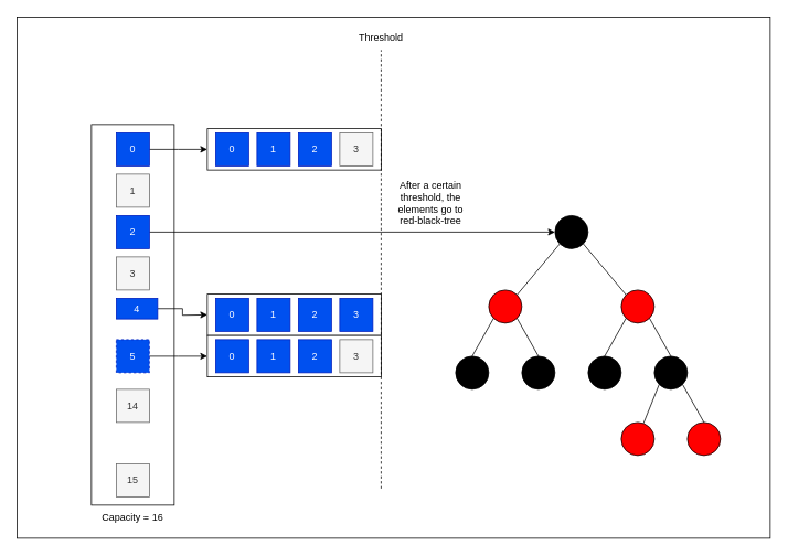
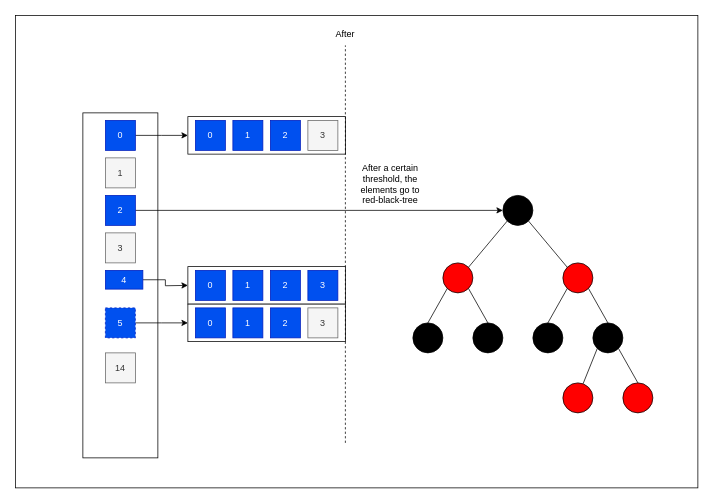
  <mxCell id="0" />
  <mxCell id="1" parent="0" />
  <mxCell id="2" value="" style="rounded=0;whiteSpace=wrap;html=1;align=center;" parent="1" vertex="1"><mxGeometry x="110" y="150" width="100" height="460" as="geometry" /></mxCell>
  <mxCell id="3" style="edgeStyle=orthogonalEdgeStyle;rounded=0;orthogonalLoop=1;jettySize=auto;html=1;exitX=1;exitY=0.5;exitDx=0;exitDy=0;entryX=0;entryY=0.5;entryDx=0;entryDy=0;" parent="1" source="4" edge="1"><mxGeometry relative="1" as="geometry"><mxPoint x="250" y="180" as="targetPoint" /></mxGeometry></mxCell>
  <mxCell id="4" value="0" style="whiteSpace=wrap;html=1;aspect=fixed;rounded=0;align=center;fillColor=#0050ef;strokeColor=#001DBC;fontColor=#ffffff;" parent="1" vertex="1"><mxGeometry x="140" y="160" width="40" height="40" as="geometry" /></mxCell>
  <mxCell id="5" value="1" style="whiteSpace=wrap;html=1;aspect=fixed;rounded=0;align=center;fillColor=#f5f5f5;strokeColor=#666666;fontColor=#333333;" parent="1" vertex="1"><mxGeometry x="140" y="210" width="40" height="40" as="geometry" /></mxCell>
  <mxCell id="6" style="edgeStyle=orthogonalEdgeStyle;rounded=0;orthogonalLoop=1;jettySize=auto;html=1;exitX=1;exitY=0.5;exitDx=0;exitDy=0;entryX=0;entryY=0.5;entryDx=0;entryDy=0;" parent="1" source="7" edge="1" target="39"><mxGeometry relative="1" as="geometry"><mxPoint x="250" y="280" as="targetPoint" /></mxGeometry></mxCell>
  <mxCell id="7" value="2" style="whiteSpace=wrap;html=1;aspect=fixed;rounded=0;align=center;fillColor=#0050ef;strokeColor=#001DBC;fontColor=#ffffff;" parent="1" vertex="1"><mxGeometry x="140" y="260" width="40" height="40" as="geometry" /></mxCell>
  <mxCell id="8" value="3" style="whiteSpace=wrap;html=1;aspect=fixed;rounded=0;align=center;fillColor=#f5f5f5;strokeColor=#666666;fontColor=#333333;" parent="1" vertex="1"><mxGeometry x="140" y="310" width="40" height="40" as="geometry" /></mxCell>
  <mxCell id="9" style="edgeStyle=orthogonalEdgeStyle;rounded=0;orthogonalLoop=1;jettySize=auto;html=1;exitX=1;exitY=0.5;exitDx=0;exitDy=0;" parent="1" source="10" edge="1"><mxGeometry relative="1" as="geometry"><mxPoint x="250" y="380" as="targetPoint" /></mxGeometry></mxCell>
  <mxCell id="10" value="4" style="whiteSpace=wrap;html=1;aspect=fixed;rounded=0;align=center;fillColor=#0050ef;strokeColor=#001DBC;fontColor=#ffffff;" parent="1" vertex="1"><mxGeometry x="140" y="360" width="50" height="25" as="geometry" /></mxCell>
  <mxCell id="11" style="edgeStyle=orthogonalEdgeStyle;rounded=0;orthogonalLoop=1;jettySize=auto;html=1;exitX=1;exitY=0.5;exitDx=0;exitDy=0;entryX=0;entryY=0.5;entryDx=0;entryDy=0;" parent="1" source="12" edge="1"><mxGeometry relative="1" as="geometry"><mxPoint x="250" y="430" as="targetPoint" /></mxGeometry></mxCell>
  <mxCell id="12" value="5" style="whiteSpace=wrap;html=1;aspect=fixed;rounded=0;align=center;fillColor=#0050ef;strokeColor=#001DBC;fontColor=#ffffff;dashed=1;" parent="1" vertex="1"><mxGeometry x="140" y="410" width="40" height="40" as="geometry" /></mxCell>
  <mxCell id="13" value="14" style="whiteSpace=wrap;html=1;aspect=fixed;rounded=0;align=center;fillColor=#f5f5f5;strokeColor=#666666;fontColor=#333333;" parent="1" vertex="1"><mxGeometry x="140" y="470" width="40" height="40" as="geometry" /></mxCell>
- <mxCell id="14" value="15" style="whiteSpace=wrap;html=1;aspect=fixed;rounded=0;align=center;fillColor=#f5f5f5;strokeColor=#666666;fontColor=#333333;" parent="1" vertex="1"><mxGeometry x="140" y="560" width="40" height="40" as="geometry" /></mxCell>
  <mxCell id="15" style="edgeStyle=orthogonalEdgeStyle;rounded=0;orthogonalLoop=1;jettySize=auto;html=1;exitX=1;exitY=0.5;exitDx=0;exitDy=0;entryX=0;entryY=0.5;entryDx=0;entryDy=0;fontColor=#000000;" parent="1" edge="1"><mxGeometry relative="1" as="geometry"><mxPoint x="420" y="430" as="targetPoint" /></mxGeometry></mxCell>
  <mxCell id="16" value="" style="edgeStyle=orthogonalEdgeStyle;rounded=0;orthogonalLoop=1;jettySize=auto;html=1;exitX=1;exitY=0.5;exitDx=0;exitDy=0;entryX=0;entryY=0.5;entryDx=0;entryDy=0;endArrow=none;" parent="1" edge="1"><mxGeometry relative="1" as="geometry"><mxPoint x="380" y="430" as="sourcePoint" /><mxPoint x="400" y="430" as="targetPoint" /></mxGeometry></mxCell>
  <mxCell id="17" value="" style="edgeStyle=orthogonalEdgeStyle;rounded=0;orthogonalLoop=1;jettySize=auto;html=1;exitX=1;exitY=0.5;exitDx=0;exitDy=0;entryX=0;entryY=0.5;entryDx=0;entryDy=0;endArrow=none;" parent="1" edge="1"><mxGeometry relative="1" as="geometry"><mxPoint x="380" y="380" as="sourcePoint" /><mxPoint x="380" y="380" as="targetPoint" /></mxGeometry></mxCell>
  <mxCell id="18" value="" style="edgeStyle=orthogonalEdgeStyle;rounded=0;orthogonalLoop=1;jettySize=auto;html=1;exitX=1;exitY=0.5;exitDx=0;exitDy=0;entryX=0;entryY=0.5;entryDx=0;entryDy=0;endArrow=none;" parent="1" edge="1"><mxGeometry relative="1" as="geometry"><mxPoint x="560" y="400" as="sourcePoint" /><mxPoint x="560" y="400" as="targetPoint" /></mxGeometry></mxCell>
- <mxCell id="19" value="Capacity = 16" style="text;html=1;strokeColor=none;fillColor=none;align=center;verticalAlign=middle;whiteSpace=wrap;rounded=0;" parent="1" vertex="1"><mxGeometry x="110" y="610" width="100" height="30" as="geometry" /></mxCell>
  <mxCell id="20" value="" style="rounded=0;whiteSpace=wrap;html=1;align=center;" parent="1" vertex="1"><mxGeometry x="250" y="355" width="210" height="50" as="geometry" /></mxCell>
  <mxCell id="21" value="0" style="whiteSpace=wrap;html=1;aspect=fixed;rounded=0;align=center;fillColor=#0050ef;strokeColor=#001DBC;fontColor=#ffffff;" parent="1" vertex="1"><mxGeometry x="260" y="360" width="40" height="40" as="geometry" /></mxCell>
  <mxCell id="22" value="1" style="whiteSpace=wrap;html=1;aspect=fixed;rounded=0;align=center;fillColor=#0050ef;strokeColor=#001DBC;fontColor=#ffffff;" parent="1" vertex="1"><mxGeometry x="310" y="360" width="40" height="40" as="geometry" /></mxCell>
  <mxCell id="23" value="2" style="whiteSpace=wrap;html=1;aspect=fixed;rounded=0;align=center;fillColor=#0050ef;strokeColor=#001DBC;fontColor=#ffffff;" parent="1" vertex="1"><mxGeometry x="360" y="360" width="40" height="40" as="geometry" /></mxCell>
  <mxCell id="24" value="3" style="whiteSpace=wrap;html=1;aspect=fixed;rounded=0;align=center;fillColor=#0050ef;strokeColor=#001DBC;fontColor=#ffffff;" parent="1" vertex="1"><mxGeometry x="410" y="360" width="40" height="40" as="geometry" /></mxCell>
  <mxCell id="25" value="" style="edgeStyle=orthogonalEdgeStyle;rounded=0;orthogonalLoop=1;jettySize=auto;html=1;exitX=1;exitY=0.5;exitDx=0;exitDy=0;entryX=0;entryY=0.5;entryDx=0;entryDy=0;endArrow=none;" parent="1" edge="1"><mxGeometry relative="1" as="geometry"><mxPoint x="380" y="180" as="sourcePoint" /><mxPoint x="380" y="180" as="targetPoint" /></mxGeometry></mxCell>
  <mxCell id="26" value="" style="edgeStyle=orthogonalEdgeStyle;rounded=0;orthogonalLoop=1;jettySize=auto;html=1;exitX=1;exitY=0.5;exitDx=0;exitDy=0;entryX=0;entryY=0.5;entryDx=0;entryDy=0;endArrow=none;" parent="1" edge="1"><mxGeometry relative="1" as="geometry"><mxPoint x="560" y="180" as="sourcePoint" /><mxPoint x="560" y="180" as="targetPoint" /></mxGeometry></mxCell>
  <mxCell id="27" value="" style="rounded=0;whiteSpace=wrap;html=1;align=center;" parent="1" vertex="1"><mxGeometry x="250" y="155" width="210" height="50" as="geometry" /></mxCell>
  <mxCell id="28" value="0" style="whiteSpace=wrap;html=1;aspect=fixed;rounded=0;align=center;fillColor=#0050ef;strokeColor=#001DBC;fontColor=#ffffff;" parent="1" vertex="1"><mxGeometry x="260" y="160" width="40" height="40" as="geometry" /></mxCell>
  <mxCell id="29" value="1" style="whiteSpace=wrap;html=1;aspect=fixed;rounded=0;align=center;fillColor=#0050ef;strokeColor=#001DBC;fontColor=#ffffff;" parent="1" vertex="1"><mxGeometry x="310" y="160" width="40" height="40" as="geometry" /></mxCell>
  <mxCell id="30" value="2" style="whiteSpace=wrap;html=1;aspect=fixed;rounded=0;align=center;fillColor=#0050ef;strokeColor=#001DBC;fontColor=#ffffff;" parent="1" vertex="1"><mxGeometry x="360" y="160" width="40" height="40" as="geometry" /></mxCell>
  <mxCell id="31" value="3" style="whiteSpace=wrap;html=1;aspect=fixed;rounded=0;align=center;fillColor=#f5f5f5;fontColor=#333333;strokeColor=#666666;" parent="1" vertex="1"><mxGeometry x="410" y="160" width="40" height="40" as="geometry" /></mxCell>
  <mxCell id="32" value="" style="edgeStyle=orthogonalEdgeStyle;rounded=0;orthogonalLoop=1;jettySize=auto;html=1;exitX=1;exitY=0.5;exitDx=0;exitDy=0;entryX=0;entryY=0.5;entryDx=0;entryDy=0;endArrow=none;" parent="1" edge="1"><mxGeometry relative="1" as="geometry"><mxPoint x="380" y="430" as="sourcePoint" /><mxPoint x="380" y="430" as="targetPoint" /></mxGeometry></mxCell>
  <mxCell id="33" value="" style="edgeStyle=orthogonalEdgeStyle;rounded=0;orthogonalLoop=1;jettySize=auto;html=1;exitX=1;exitY=0.5;exitDx=0;exitDy=0;entryX=0;entryY=0.5;entryDx=0;entryDy=0;endArrow=none;" parent="1" edge="1"><mxGeometry relative="1" as="geometry"><mxPoint x="560" y="450" as="sourcePoint" /><mxPoint x="560" y="450" as="targetPoint" /></mxGeometry></mxCell>
  <mxCell id="34" value="" style="rounded=0;whiteSpace=wrap;html=1;align=center;" parent="1" vertex="1"><mxGeometry x="250" y="405" width="210" height="50" as="geometry" /></mxCell>
  <mxCell id="35" value="0" style="whiteSpace=wrap;html=1;aspect=fixed;rounded=0;align=center;fillColor=#0050ef;strokeColor=#001DBC;fontColor=#FFFFFF;" parent="1" vertex="1"><mxGeometry x="260" y="410" width="40" height="40" as="geometry" /></mxCell>
  <mxCell id="36" value="1" style="whiteSpace=wrap;html=1;aspect=fixed;rounded=0;align=center;fillColor=#0050ef;strokeColor=#001DBC;fontColor=#ffffff;" parent="1" vertex="1"><mxGeometry x="310" y="410" width="40" height="40" as="geometry" /></mxCell>
  <mxCell id="37" value="2" style="whiteSpace=wrap;html=1;aspect=fixed;rounded=0;align=center;fillColor=#0050ef;strokeColor=#001DBC;fontColor=#ffffff;" parent="1" vertex="1"><mxGeometry x="360" y="410" width="40" height="40" as="geometry" /></mxCell>
  <mxCell id="38" value="3" style="whiteSpace=wrap;html=1;aspect=fixed;rounded=0;align=center;fillColor=#f5f5f5;fontColor=#333333;strokeColor=#666666;" parent="1" vertex="1"><mxGeometry x="410" y="410" width="40" height="40" as="geometry" /></mxCell>
  <mxCell id="39" value="" style="ellipse;whiteSpace=wrap;html=1;aspect=fixed;fillColor=#000000;" vertex="1" parent="1"><mxGeometry x="670" y="260" width="40" height="40" as="geometry" /></mxCell>
  <mxCell id="40" value="" style="ellipse;whiteSpace=wrap;html=1;aspect=fixed;fillColor=#FF0000;" vertex="1" parent="1"><mxGeometry x="590" y="350" width="40" height="40" as="geometry" /></mxCell>
  <mxCell id="41" value="" style="ellipse;whiteSpace=wrap;html=1;aspect=fixed;fillColor=#FF0000;" vertex="1" parent="1"><mxGeometry x="750" y="350" width="40" height="40" as="geometry" /></mxCell>
  <mxCell id="42" value="" style="ellipse;whiteSpace=wrap;html=1;aspect=fixed;fillColor=#000000;" vertex="1" parent="1"><mxGeometry x="550" y="430" width="40" height="40" as="geometry" /></mxCell>
  <mxCell id="43" value="" style="ellipse;whiteSpace=wrap;html=1;aspect=fixed;strokeColor=#000000;fillColor=#000000;" vertex="1" parent="1"><mxGeometry x="630" y="430" width="40" height="40" as="geometry" /></mxCell>
  <mxCell id="44" value="" style="ellipse;whiteSpace=wrap;html=1;aspect=fixed;fillColor=#000000;" vertex="1" parent="1"><mxGeometry x="710" y="430" width="40" height="40" as="geometry" /></mxCell>
  <mxCell id="45" value="" style="ellipse;whiteSpace=wrap;html=1;aspect=fixed;fillColor=#000000;" vertex="1" parent="1"><mxGeometry x="790" y="430" width="40" height="40" as="geometry" /></mxCell>
  <mxCell id="46" value="" style="ellipse;whiteSpace=wrap;html=1;aspect=fixed;fillColor=#FF0000;" vertex="1" parent="1"><mxGeometry x="830" y="510" width="40" height="40" as="geometry" /></mxCell>
  <mxCell id="47" value="" style="ellipse;whiteSpace=wrap;html=1;aspect=fixed;fillColor=#FF0000;" vertex="1" parent="1"><mxGeometry x="750" y="510" width="40" height="40" as="geometry" /></mxCell>
  <mxCell id="48" value="" style="endArrow=none;html=1;rounded=0;exitX=1;exitY=0;exitDx=0;exitDy=0;entryX=0;entryY=1;entryDx=0;entryDy=0;endFill=0;" edge="1" parent="1" source="40" target="39"><mxGeometry width="50" height="50" relative="1" as="geometry"><mxPoint x="400" y="440" as="sourcePoint" /><mxPoint x="450" y="390" as="targetPoint" /></mxGeometry></mxCell>
  <mxCell id="49" value="" style="endArrow=none;html=1;rounded=0;entryX=1;entryY=1;entryDx=0;entryDy=0;exitX=0;exitY=0;exitDx=0;exitDy=0;" edge="1" parent="1" source="41" target="39"><mxGeometry width="50" height="50" relative="1" as="geometry"><mxPoint x="400" y="440" as="sourcePoint" /><mxPoint x="450" y="390" as="targetPoint" /></mxGeometry></mxCell>
  <mxCell id="50" value="" style="endArrow=none;html=1;rounded=0;entryX=0;entryY=1;entryDx=0;entryDy=0;exitX=0.5;exitY=0;exitDx=0;exitDy=0;" edge="1" parent="1" source="42" target="40"><mxGeometry width="50" height="50" relative="1" as="geometry"><mxPoint x="400" y="440" as="sourcePoint" /><mxPoint x="450" y="390" as="targetPoint" /></mxGeometry></mxCell>
  <mxCell id="51" value="" style="endArrow=none;html=1;rounded=0;entryX=1;entryY=1;entryDx=0;entryDy=0;exitX=0.5;exitY=0;exitDx=0;exitDy=0;" edge="1" parent="1" source="43" target="40"><mxGeometry width="50" height="50" relative="1" as="geometry"><mxPoint x="400" y="440" as="sourcePoint" /><mxPoint x="450" y="390" as="targetPoint" /></mxGeometry></mxCell>
  <mxCell id="52" value="" style="endArrow=none;html=1;rounded=0;entryX=0;entryY=1;entryDx=0;entryDy=0;exitX=0.5;exitY=0;exitDx=0;exitDy=0;" edge="1" parent="1" source="44" target="41"><mxGeometry width="50" height="50" relative="1" as="geometry"><mxPoint x="400" y="440" as="sourcePoint" /><mxPoint x="450" y="390" as="targetPoint" /></mxGeometry></mxCell>
  <mxCell id="53" value="" style="endArrow=none;html=1;rounded=0;entryX=1;entryY=1;entryDx=0;entryDy=0;exitX=0.5;exitY=0;exitDx=0;exitDy=0;" edge="1" parent="1" source="45" target="41"><mxGeometry width="50" height="50" relative="1" as="geometry"><mxPoint x="400" y="440" as="sourcePoint" /><mxPoint x="450" y="390" as="targetPoint" /></mxGeometry></mxCell>
  <mxCell id="54" value="" style="endArrow=none;html=1;rounded=0;entryX=0;entryY=1;entryDx=0;entryDy=0;exitX=0.675;exitY=0.025;exitDx=0;exitDy=0;exitPerimeter=0;" edge="1" parent="1" source="47" target="45"><mxGeometry width="50" height="50" relative="1" as="geometry"><mxPoint x="400" y="440" as="sourcePoint" /><mxPoint x="800" y="470" as="targetPoint" /></mxGeometry></mxCell>
  <mxCell id="55" value="" style="endArrow=none;html=1;rounded=0;entryX=1;entryY=1;entryDx=0;entryDy=0;exitX=0.5;exitY=0;exitDx=0;exitDy=0;" edge="1" parent="1" source="46" target="45"><mxGeometry width="50" height="50" relative="1" as="geometry"><mxPoint x="880" y="475" as="sourcePoint" /><mxPoint x="930" y="425" as="targetPoint" /></mxGeometry></mxCell>
  <mxCell id="56" value="&lt;div&gt;After a certain threshold, the elements go to&lt;/div&gt;&lt;div&gt;red-black-tree&lt;br&gt;&lt;/div&gt;" style="text;html=1;strokeColor=none;fillColor=none;align=center;verticalAlign=middle;whiteSpace=wrap;rounded=0;fontColor=#000000;" vertex="1" parent="1"><mxGeometry x="460" y="230" width="120" height="30" as="geometry" /></mxCell>
  <mxCell id="57" value="" style="endArrow=none;html=1;rounded=0;fontColor=#000000;dashed=1;" edge="1" parent="1"><mxGeometry width="50" height="50" relative="1" as="geometry"><mxPoint x="460" y="590" as="sourcePoint" /><mxPoint x="460" y="60" as="targetPoint" /></mxGeometry></mxCell>
- <mxCell id="58" value="Threshold" style="text;html=1;strokeColor=none;fillColor=none;align=center;verticalAlign=middle;whiteSpace=wrap;rounded=0;fontColor=#000000;" vertex="1" parent="1"><mxGeometry x="430" y="30" width="60" height="30" as="geometry" /></mxCell>
+ <mxCell id="58" value="After" style="text;html=1;strokeColor=none;fillColor=none;align=center;verticalAlign=middle;whiteSpace=wrap;rounded=0;fontColor=#000000;" vertex="1" parent="1"><mxGeometry x="430" y="30" width="60" height="30" as="geometry" /></mxCell>
  <mxCell id="59" value="" style="rounded=0;whiteSpace=wrap;html=1;fontColor=#000000;strokeColor=default;fillColor=none;" vertex="1" parent="1"><mxGeometry x="20" y="20" width="910" height="630" as="geometry" /></mxCell>
